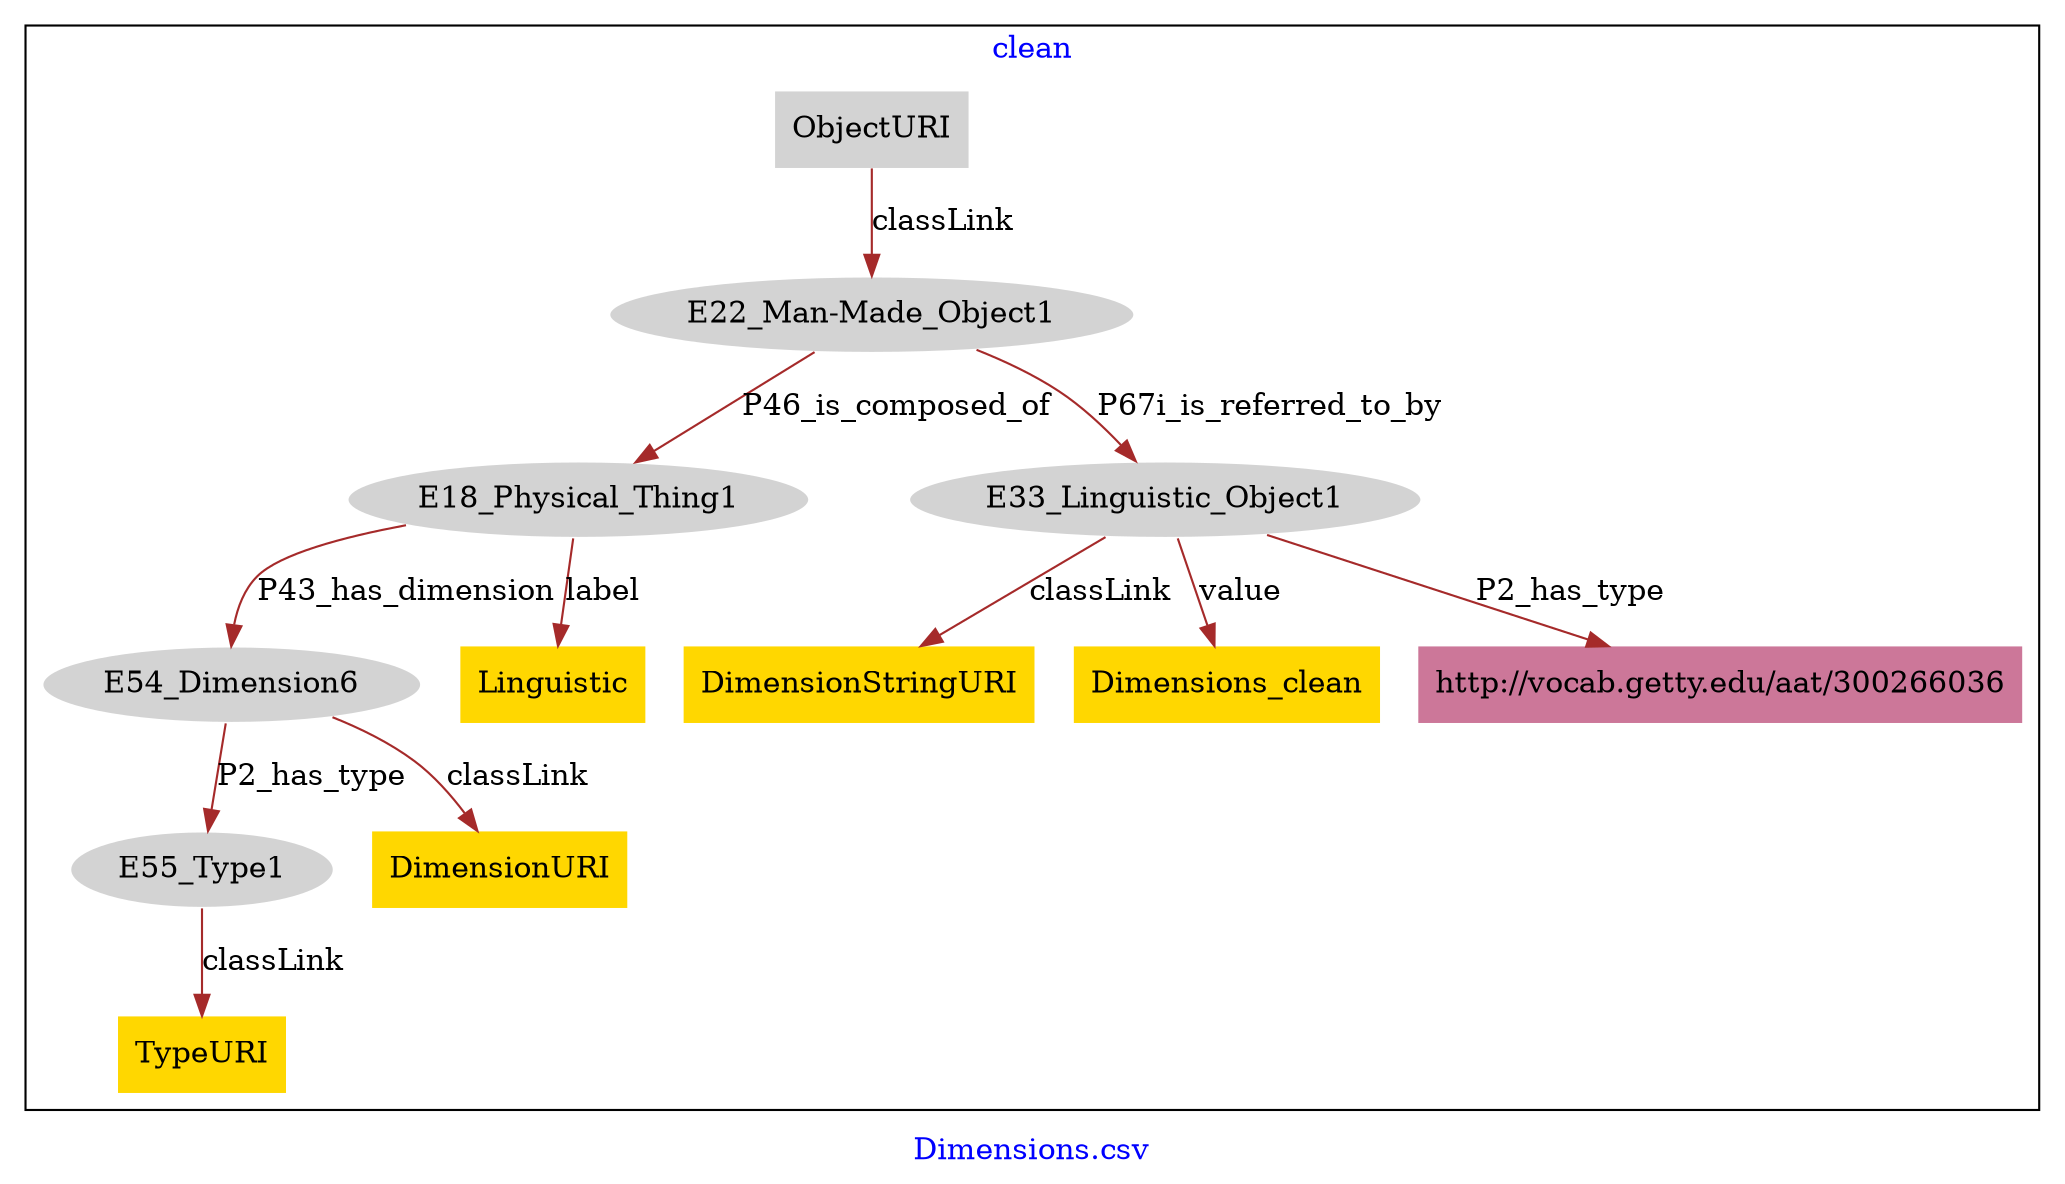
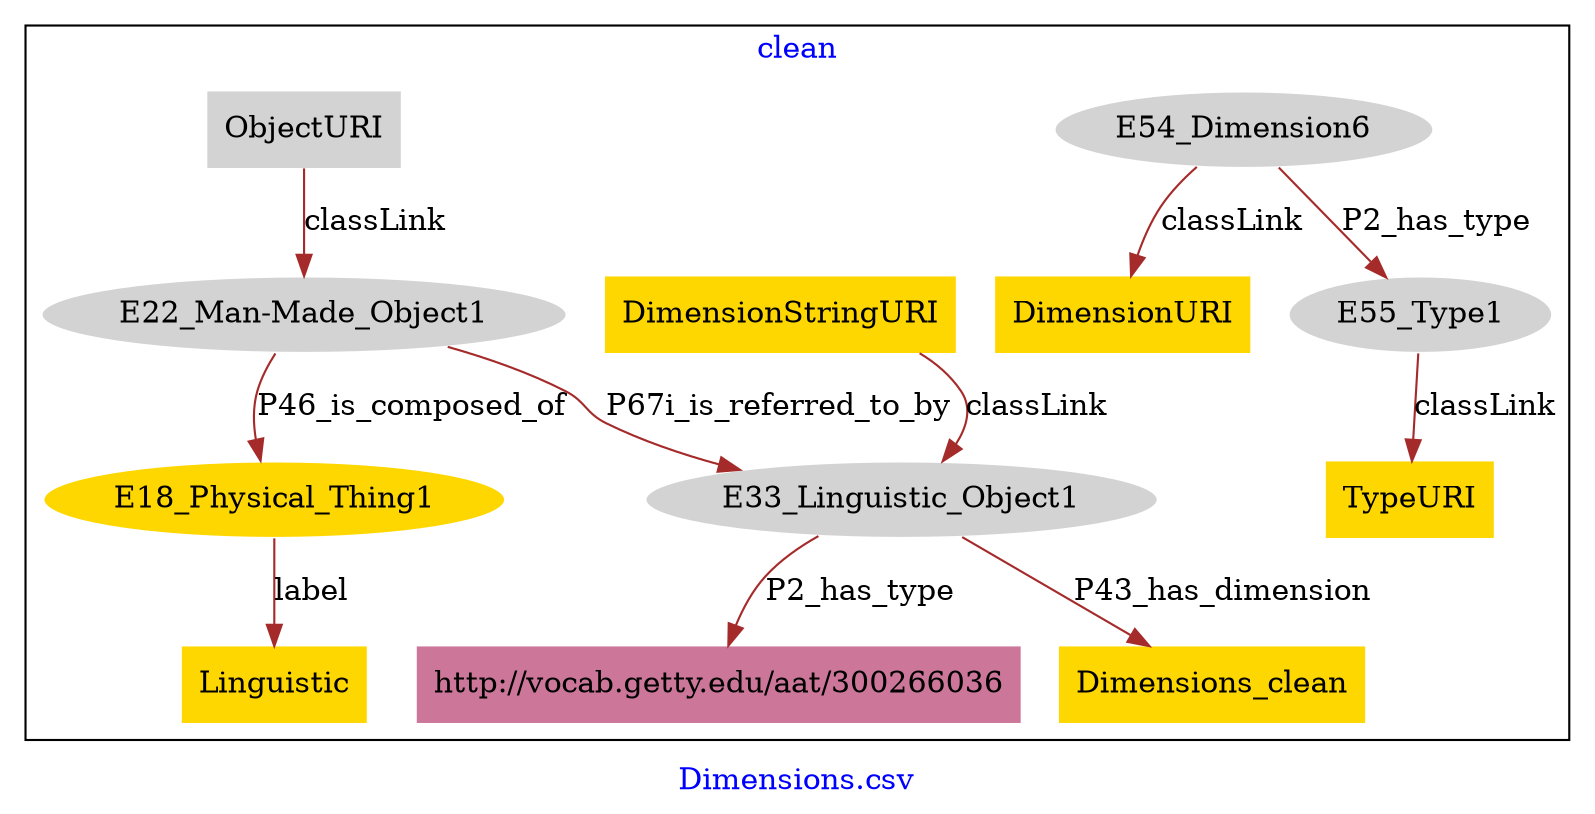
  digraph {
    fontcolor=blue
    label="Dimensions.csv"
    remincross=true
    node [fillcolor=lightgray style=filled shape=plaintext]
    edge [color=brown fontcolor=black]
-   n1 [color=white label=E18_Physical_Thing1 shape=""]
+   n1 [color=white fillcolor=gold label=E18_Physical_Thing1 shape=""]
    n2 [color=white label=E54_Dimension6 shape=""]
    n3 [color=white label="E22_Man-Made_Object1" shape=""]
    n4 [color=white label=E33_Linguistic_Object1 shape=""]
    n5 [color=white label=E55_Type1 shape=""]
    n6 [label=ObjectURI]
    n7 [fillcolor=gold label=DimensionURI]
    n8 [fillcolor=gold label=DimensionStringURI]
    n9 [fillcolor=gold label=TypeURI]
    n10 [fillcolor=gold label=Linguistic]
    n11 [fillcolor=gold label=Dimensions_clean]
    n12 [fillcolor="#CC7799" label="http://vocab.getty.edu/aat/300266036"]
    subgraph cluster_1 {
      label=clean
      n1
      n2
      n3
      n4
      n5
      n6
      n7
      n8
      n9
      n10
      n11
      n12
    }
-   n1 -> n2 [label=P43_has_dimension]
    n1 -> n10 [label=label]
    n2 -> n5 [label=P2_has_type]
    n2 -> n7 [label=classLink]
    n3 -> n1 [label=P46_is_composed_of]
    n3 -> n4 [label=P67i_is_referred_to_by]
-   n4 -> n8 [label=classLink]
-   n4 -> n11 [label=value]
+   n8 -> n4 [label=classLink]
+   n4 -> n11 [label=P43_has_dimension]
    n4 -> n12 [label=P2_has_type]
    n5 -> n9 [label=classLink]
    n6 -> n3 [label=classLink]
  }
